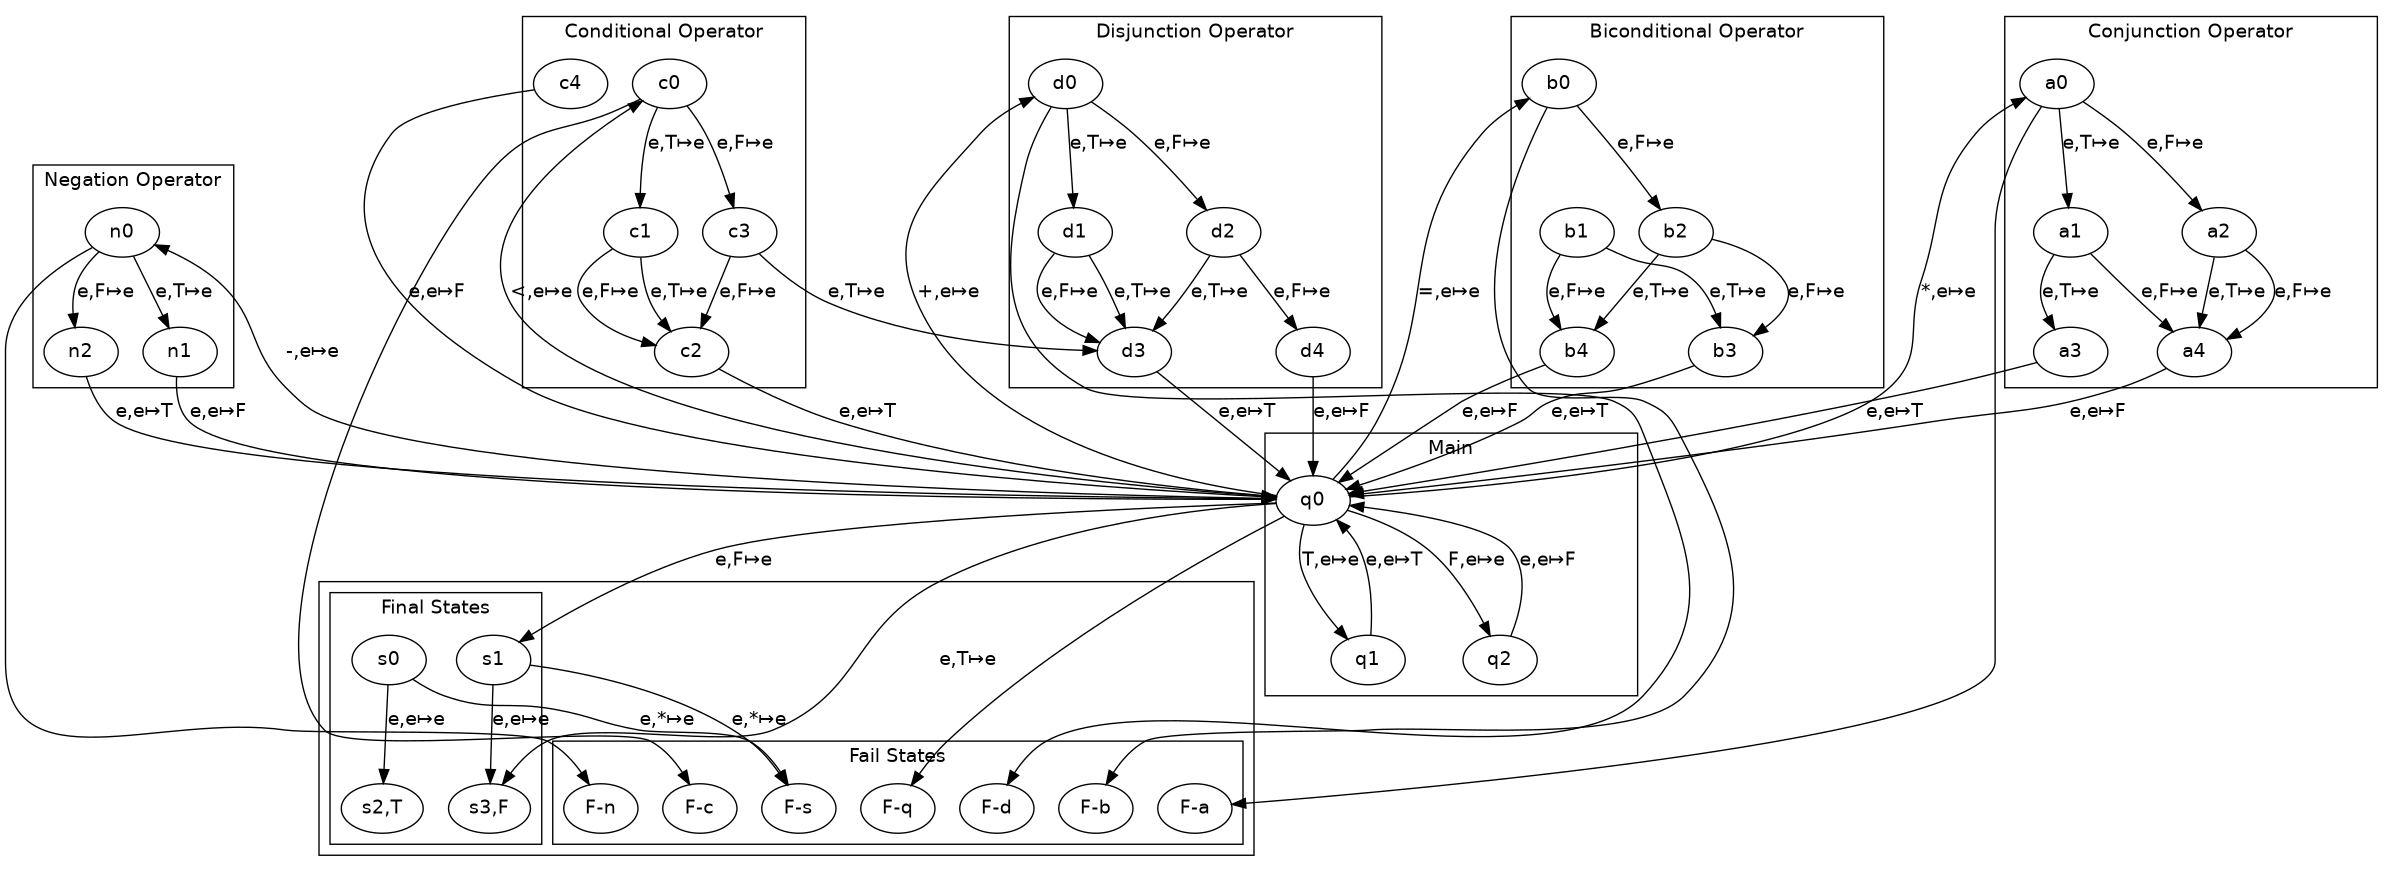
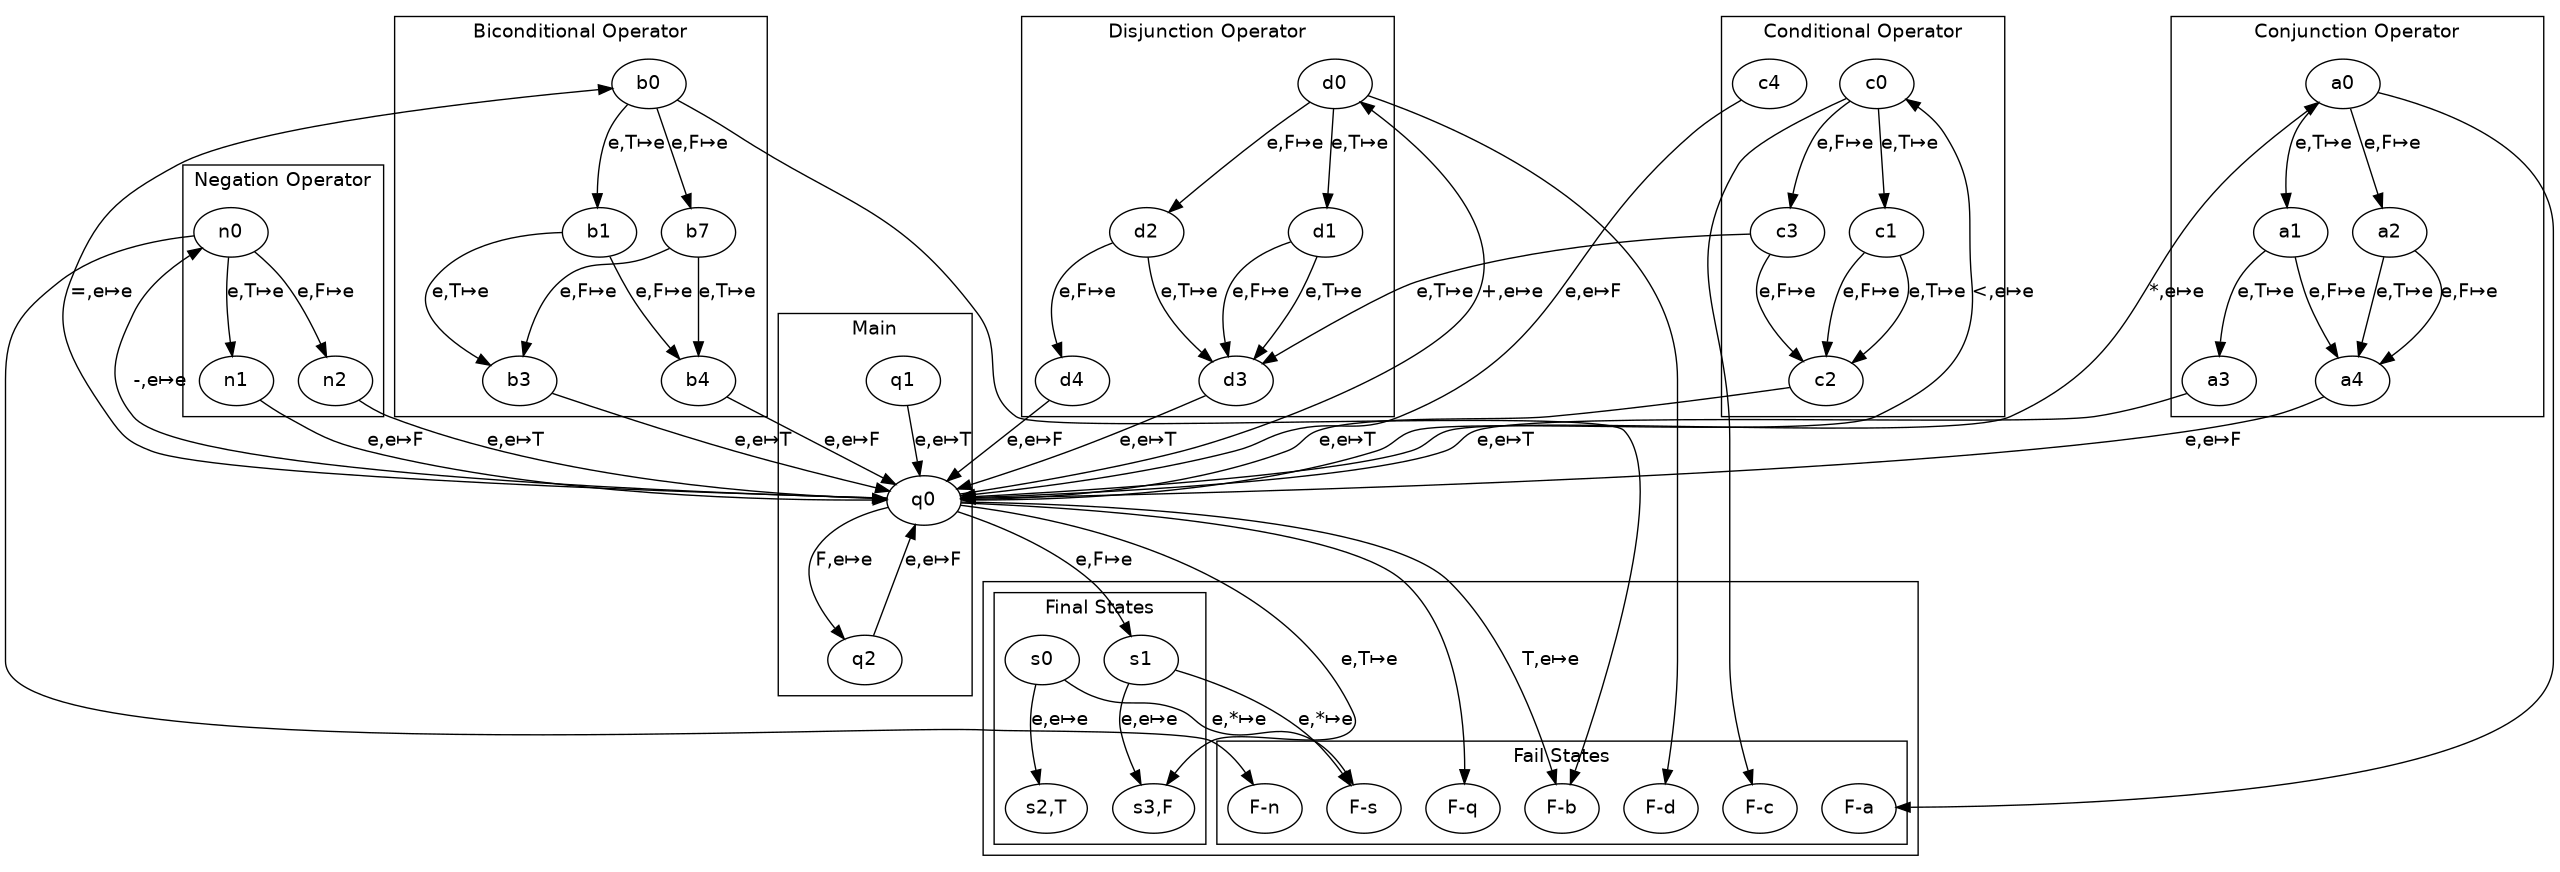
  digraph {
    compound=true
    fontname="DejaVu Sans"
    nodsep=1.0
    node [fontname="DejaVu Sans"]
    edge [fontname="DejaVu Sans"]
    q0
    q1
    q2
    n0
    n1
    n2
    c0
    c1
    c3
    c2
    c4
    b0
    b1
-   b2
+   b2 [label=b7]
    b3
    b4
    a0
    a1
    a2
    a3
    a4
    d0
    d1
    d2
    d3
    d4
    s0
    s1
    s2 [label="s2,T"]
    s3 [label="s3,F"]
    Fq [label="F-q"]
    Fn [label="F-n"]
    Fc [label="F-c"]
    Fb [label="F-b"]
    Fa [label="F-a"]
    Fd [label="F-d"]
    Fs [label="F-s"]
    subgraph cluster_1 {
      label=Main
      q0
      q1
      q2
    }
    subgraph cluster_2 {
      label="Negation Operator"
      n0
      n1
      n2
    }
    subgraph cluster_3 {
      label="Conditional Operator"
      c0
      c1
      c3
      c2
      c4
    }
    subgraph cluster_4 {
      label="Biconditional Operator"
      b0
      b1
      b2
      b3
      b4
    }
    subgraph cluster_5 {
      label="Conjunction Operator"
      a0
      a1
      a2
      a3
      a4
    }
    subgraph cluster_6 {
      label="Disjunction Operator"
      d0
      d1
      d2
      d3
      d4
    }
    subgraph cluster_7 {
      subgraph cluster_8 {
        label="Final States"
        s0
        s1
        s2
        s3
      }
      subgraph cluster_9 {
        label="Fail States"
        Fq
        Fn
        Fc
        Fb
        Fa
        Fd
        Fs
      }
    }
-   q0 -> q1 [label="T,e&#8614;e"]
+   q0 -> Fb [label="T,e&#8614;e"]
    q0 -> q2 [label="F,e&#8614;e"]
    q0 -> n0 [label="-,e&#8614;e"]
    q0 -> c0 [label="<,e&#8614;e"]
    q0 -> b0 [label="=,e&#8614;e"]
    q0 -> a0 [label="*,e&#8614;e"]
    q0 -> d0 [label="+,e&#8614;e"]
    q0 -> s1 [label="e,F&#8614;e"]
    q0 -> s3 [label="e,T&#8614;e"]
    q0 -> Fq
    q1 -> q0 [label="e,e&#8614;T"]
    q2 -> q0 [label="e,e&#8614;F"]
    n0 -> n1 [label="e,T&#8614;e"]
    n0 -> n2 [label="e,F&#8614;e"]
    n0 -> Fn
    n1 -> q0 [label="e,e&#8614;F"]
    n2 -> q0 [label="e,e&#8614;T"]
    c0 -> c1 [label="e,T&#8614;e"]
    c0 -> c3 [label="e,F&#8614;e"]
    c0 -> Fc
    c1 -> c2 [label="e,T&#8614;e"]
    c1 -> c2 [label="e,F&#8614;e"]
    c3 -> c2 [label="e,F&#8614;e"]
    c3 -> d3 [label="e,T&#8614;e"]
    c2 -> q0 [label="e,e&#8614;T"]
    c4 -> q0 [label="e,e&#8614;F"]
+   b0 -> b1 [label="e,T&#8614;e"]
    b0 -> b2 [label="e,F&#8614;e"]
    b0 -> Fb
    b1 -> b3 [label="e,T&#8614;e"]
    b1 -> b4 [label="e,F&#8614;e"]
    b2 -> b3 [label="e,F&#8614;e"]
    b2 -> b4 [label="e,T&#8614;e"]
    b3 -> q0 [label="e,e&#8614;T"]
    b4 -> q0 [label="e,e&#8614;F"]
    a0 -> a1 [label="e,T&#8614;e"]
    a0 -> a2 [label="e,F&#8614;e"]
    a0 -> Fa
    a1 -> a3 [label="e,T&#8614;e"]
    a1 -> a4 [label="e,F&#8614;e"]
    a2 -> a4 [label="e,T&#8614;e"]
    a2 -> a4 [label="e,F&#8614;e"]
    a3 -> q0 [label="e,e&#8614;T"]
    a4 -> q0 [label="e,e&#8614;F"]
    d0 -> d1 [label="e,T&#8614;e"]
    d0 -> d2 [label="e,F&#8614;e"]
    d0 -> Fd
    d1 -> d3 [label="e,T&#8614;e"]
    d1 -> d3 [label="e,F&#8614;e"]
    d2 -> d3 [label="e,T&#8614;e"]
    d2 -> d4 [label="e,F&#8614;e"]
    d3 -> q0 [label="e,e&#8614;T"]
    d4 -> q0 [label="e,e&#8614;F"]
    s0 -> s2 [label="e,e&#8614;e"]
    s0 -> Fs [label="e,*&#8614;e"]
    s1 -> s3 [label="e,e&#8614;e"]
    s1 -> Fs [label="e,*&#8614;e"]
  }
